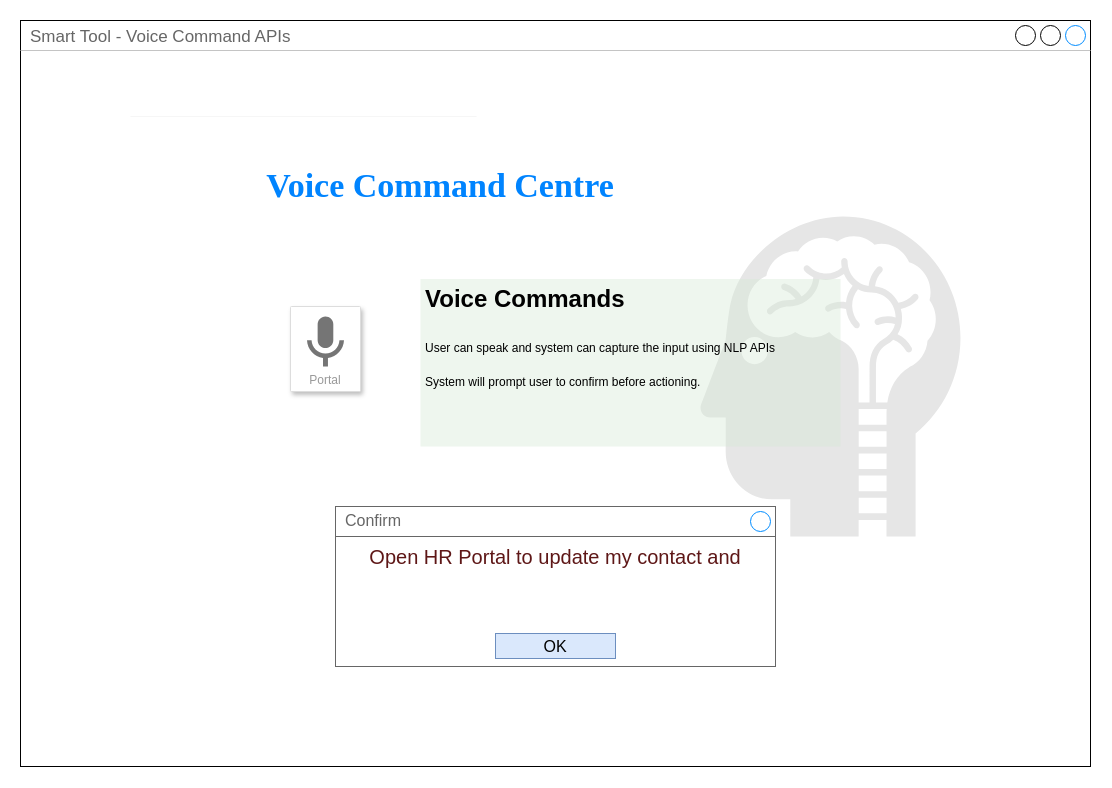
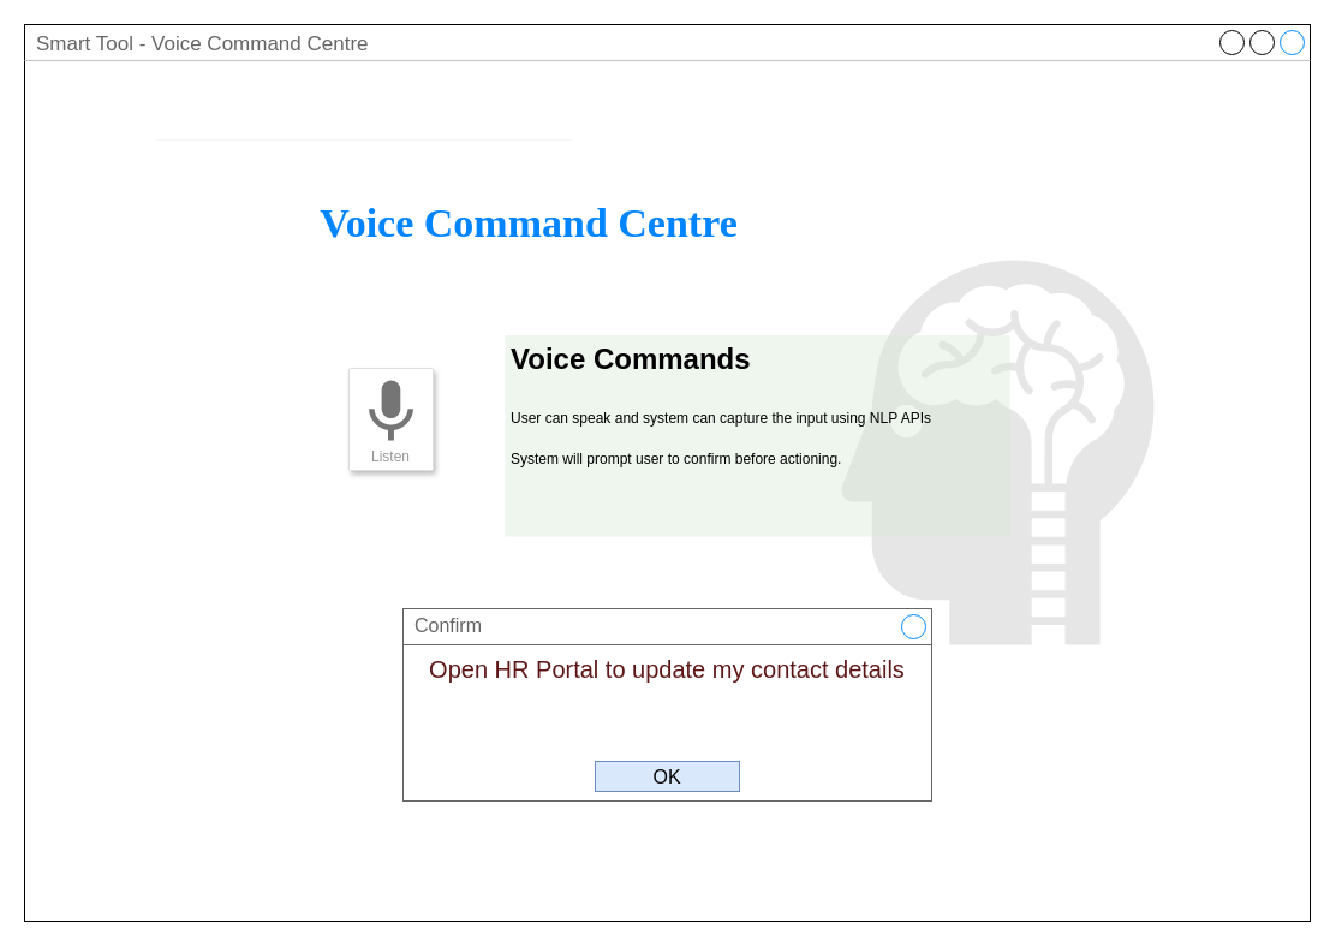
  <mxCell id="0" />
  <mxCell id="1" parent="0" />
- <mxCell id="2" value="Smart Tool - Voice Command APIs" style="strokeWidth=1;shadow=0;dashed=0;align=center;html=1;shape=mxgraph.mockup.containers.window;align=left;verticalAlign=top;spacingLeft=8;strokeColor2=#008cff;strokeColor3=#c4c4c4;fontColor=#666666;mainText=;fontSize=17;labelBackgroundColor=none;whiteSpace=wrap;" vertex="1" parent="1"><mxGeometry x="20" y="20" width="1070" height="746" as="geometry" /></mxCell>
+ <mxCell id="2" value="Smart Tool - Voice Command Centre" style="strokeWidth=1;shadow=0;dashed=0;align=center;html=1;shape=mxgraph.mockup.containers.window;align=left;verticalAlign=top;spacingLeft=8;strokeColor2=#008cff;strokeColor3=#c4c4c4;fontColor=#666666;mainText=;fontSize=17;labelBackgroundColor=none;whiteSpace=wrap;" vertex="1" parent="1"><mxGeometry x="20" y="20" width="1070" height="746" as="geometry" /></mxCell>
  <mxCell id="3" value="" style="shape=mxgraph.signs.healthcare.neurology;html=1;pointerEvents=1;fillColor=#E6E6E6;strokeColor=none;verticalLabelPosition=bottom;verticalAlign=top;align=center;sketch=0;fontColor=#ffffff;" parent="1" vertex="1"><mxGeometry x="700" y="216" width="260" height="320" as="geometry" /></mxCell>
- <mxCell id="4" value="Portal" style="strokeColor=#dddddd;shadow=1;strokeWidth=1;rounded=1;absoluteArcSize=1;arcSize=2;labelPosition=center;verticalLabelPosition=middle;align=center;verticalAlign=bottom;spacingLeft=0;fontColor=#999999;fontSize=12;whiteSpace=wrap;spacingBottom=2;html=1;" parent="1" vertex="1"><mxGeometry x="290" y="306" width="70" height="85" as="geometry" /></mxCell>
+ <mxCell id="4" value="Listen" style="strokeColor=#dddddd;shadow=1;strokeWidth=1;rounded=1;absoluteArcSize=1;arcSize=2;labelPosition=center;verticalLabelPosition=middle;align=center;verticalAlign=bottom;spacingLeft=0;fontColor=#999999;fontSize=12;whiteSpace=wrap;spacingBottom=2;html=1;" parent="1" vertex="1"><mxGeometry x="290" y="306" width="70" height="85" as="geometry" /></mxCell>
  <mxCell id="5" value="" style="sketch=0;dashed=0;connectable=0;html=1;fillColor=#757575;strokeColor=none;shape=mxgraph.gcp2.live;part=1;" parent="4" vertex="1"><mxGeometry x="0.5" width="37" height="50" relative="1" as="geometry"><mxPoint x="-18.5" y="10" as="offset" /></mxGeometry></mxCell>
  <mxCell id="6" value="Voice Command Centre" style="text;html=1;strokeColor=none;fillColor=none;align=center;verticalAlign=middle;whiteSpace=wrap;rounded=0;fontSize=34;fontStyle=1;fontFamily=Tahoma;fontColor=#0084ff;" parent="1" vertex="1"><mxGeometry x="235" y="136" width="410" height="100" as="geometry" /></mxCell>
- <mxCell id="7" value="&lt;font style=&quot;font-size: 20px;&quot;&gt;Open HR Portal to update my contact and&lt;/font&gt;" style="strokeWidth=1;shadow=0;dashed=0;align=center;html=1;shape=mxgraph.mockup.containers.rrect;rSize=0;strokeColor=#666666;fontColor=#5e1717;fontSize=17;verticalAlign=top;whiteSpace=wrap;fillColor=#ffffff;spacingTop=32;" vertex="1" parent="1"><mxGeometry x="335" y="506" width="440" height="160" as="geometry" /></mxCell>
+ <mxCell id="7" value="&lt;font style=&quot;font-size: 20px;&quot;&gt;Open HR Portal to update my contact details&lt;/font&gt;" style="strokeWidth=1;shadow=0;dashed=0;align=center;html=1;shape=mxgraph.mockup.containers.rrect;rSize=0;strokeColor=#666666;fontColor=#5e1717;fontSize=17;verticalAlign=top;whiteSpace=wrap;fillColor=#ffffff;spacingTop=32;" vertex="1" parent="1"><mxGeometry x="335" y="506" width="440" height="160" as="geometry" /></mxCell>
  <mxCell id="8" value="&lt;font style=&quot;font-size: 16px;&quot;&gt;Confirm&amp;nbsp;&lt;/font&gt;" style="strokeWidth=1;shadow=0;dashed=0;align=center;html=1;shape=mxgraph.mockup.containers.rrect;rSize=0;fontSize=17;fontColor=#666666;strokeColor=#666666;align=left;spacingLeft=8;fillColor=#ffffff;resizeWidth=1;whiteSpace=wrap;" vertex="1" parent="7"><mxGeometry width="440" height="30" relative="1" as="geometry" /></mxCell>
  <mxCell id="9" value="" style="shape=ellipse;strokeColor=#008cff;resizable=0;fillColor=none;html=1;" vertex="1" parent="8"><mxGeometry x="1" y="0.5" width="20" height="20" relative="1" as="geometry"><mxPoint x="-25" y="-10" as="offset" /></mxGeometry></mxCell>
  <mxCell id="10" value="OK" style="strokeWidth=1;shadow=0;dashed=0;align=center;html=1;shape=mxgraph.mockup.containers.rrect;rSize=0;fontSize=16;strokeColor=#6c8ebf;resizable=0;whiteSpace=wrap;fillColor=#dae8fc;" vertex="1" parent="7"><mxGeometry x="0.5" y="1" width="120" height="25" relative="1" as="geometry"><mxPoint x="-60" y="-33" as="offset" /></mxGeometry></mxCell>
  <mxCell id="11" value="" style="dashed=0;shape=line;strokeWidth=1;noLabel=1;strokeColor=#eeeeee;opacity=50;" vertex="1" parent="1"><mxGeometry x="130" y="111" width="346" height="10" as="geometry" /></mxCell>
  <mxCell id="12" value="&lt;h1&gt;&lt;span style=&quot;background-color: initial;&quot;&gt;Voice Commands&lt;/span&gt;&lt;/h1&gt;&lt;h1&gt;&lt;span style=&quot;background-color: initial; font-size: 12px; font-weight: normal;&quot;&gt;User can speak and system can capture the input using NLP APIs&amp;nbsp;&lt;/span&gt;&lt;br&gt;&lt;/h1&gt;&lt;div&gt;&lt;span style=&quot;background-color: initial; font-size: 12px; font-weight: normal;&quot;&gt;System will prompt user to confirm before actioning.&amp;nbsp;&lt;/span&gt;&lt;/div&gt;" style="text;html=1;strokeColor=none;fillColor=#D5E8D4;spacing=5;spacingTop=-20;whiteSpace=wrap;overflow=hidden;rounded=0;opacity=40;" vertex="1" parent="1"><mxGeometry x="420" y="278.5" width="420" height="167.5" as="geometry" /></mxCell>
